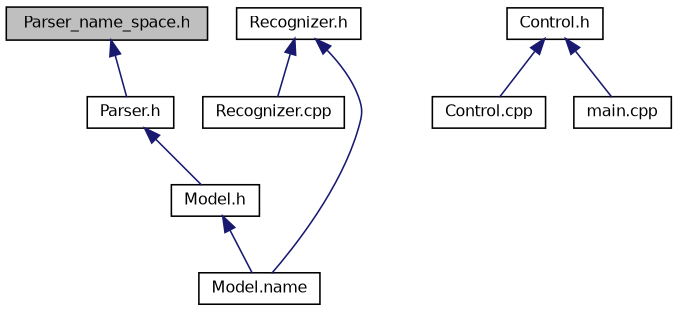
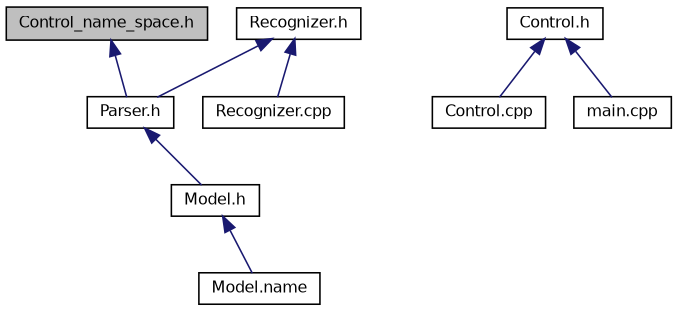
  digraph {
    node [color=black fillcolor=white fontname=Helvetica fontsize=10 shape=record style=filled]
    edge [color=midnightblue dir=back fontname=Helvetica fontsize=10 labelfontname=Helvetica labelfontsize=10 style=solid]
-   n1 [fillcolor=grey75 fontcolor=black height=0.2 label="Parser_name_space.h" width=0.4]
+   n1 [fillcolor=grey75 fontcolor=black height=0.2 label="Control_name_space.h" width=0.4]
    n2 [height=0.2 label="Parser.h" width=0.4]
    n3 [height=0.2 label="Recognizer.h" width=0.4]
    n4 [height=0.2 label="Recognizer.cpp" width=0.4]
    n5 [height=0.2 label="Model.h" width=0.4]
    n6 [height=0.2 label="Model.name" width=0.4]
    n7 [height=0.2 label="Control.h" width=0.4]
    n8 [height=0.2 label="Control.cpp" width=0.4]
    n9 [height=0.2 label="main.cpp" width=0.4]
    n1 -> n2
    n2 -> n5
-   n3 -> n6
+   n3 -> n2
    n3 -> n4
    n5 -> n6
    n7 -> n8
    n7 -> n9
  }
